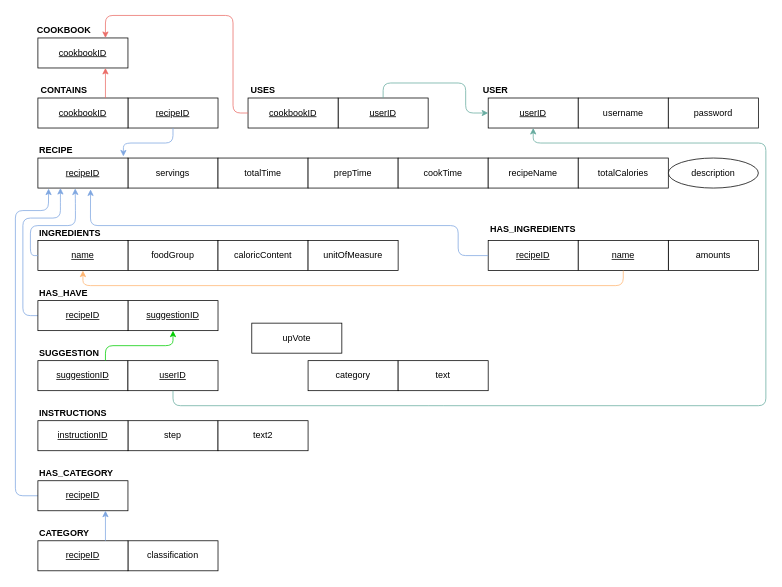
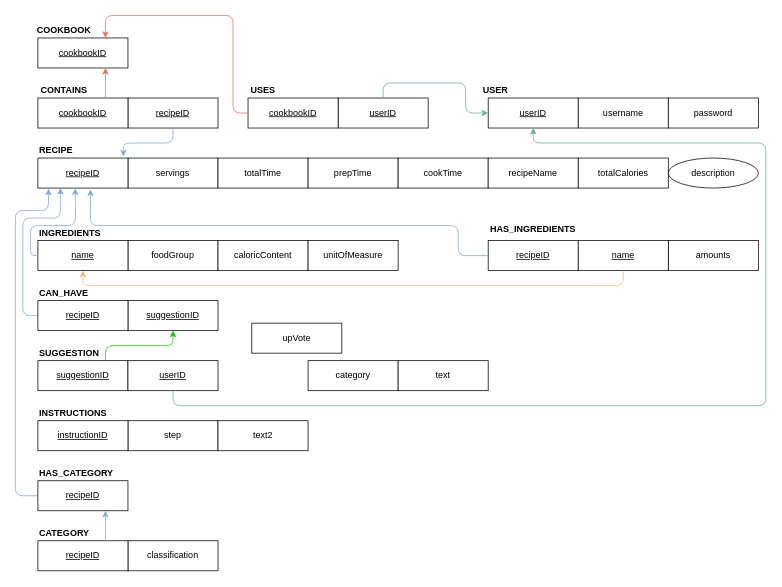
  <mxCell id="0" />
  <mxCell id="1" parent="0" />
  <mxCell id="2" value="&lt;span&gt;userID&lt;/span&gt;" style="rounded=0;whiteSpace=wrap;html=1;fontStyle=4" vertex="1" parent="1"><mxGeometry x="650" y="130" width="120" height="40" as="geometry" /></mxCell>
  <mxCell id="3" value="username" style="rounded=0;whiteSpace=wrap;html=1;" vertex="1" parent="1"><mxGeometry x="770" y="130" width="120" height="40" as="geometry" /></mxCell>
  <mxCell id="4" value="password" style="rounded=0;whiteSpace=wrap;html=1;" vertex="1" parent="1"><mxGeometry x="890" y="130" width="120" height="40" as="geometry" /></mxCell>
  <mxCell id="5" value="foodGroup" style="rounded=0;whiteSpace=wrap;html=1;fontStyle=0" vertex="1" parent="1"><mxGeometry x="170" y="320" width="120" height="40" as="geometry" /></mxCell>
  <mxCell id="6" value="caloricContent" style="rounded=0;whiteSpace=wrap;html=1;" vertex="1" parent="1"><mxGeometry x="290" y="320" width="120" height="40" as="geometry" /></mxCell>
  <mxCell id="7" value="USER" style="text;html=1;strokeColor=none;fillColor=none;align=center;verticalAlign=middle;whiteSpace=wrap;rounded=0;fontStyle=1" vertex="1" parent="1"><mxGeometry x="650" y="110" width="20" height="20" as="geometry" /></mxCell>
  <mxCell id="8" value="&lt;div align=&quot;left&quot;&gt;INGREDIENTS&lt;/div&gt;" style="text;html=1;strokeColor=none;fillColor=none;align=left;verticalAlign=middle;whiteSpace=wrap;rounded=0;fontStyle=1" vertex="1" parent="1"><mxGeometry y="300" width="90" height="20" as="geometry" x="50" /></mxCell>
  <mxCell id="9" value="name" style="rounded=0;whiteSpace=wrap;html=1;fontStyle=4" vertex="1" parent="1"><mxGeometry y="320" width="120" height="40" as="geometry" x="50" /></mxCell>
  <mxCell id="10" value="&lt;div&gt;unitOfMeasure&lt;/div&gt;" style="rounded=0;whiteSpace=wrap;html=1;" vertex="1" parent="1"><mxGeometry x="410" y="320" width="120" height="40" as="geometry" /></mxCell>
  <mxCell id="11" value="servings" style="rounded=0;whiteSpace=wrap;html=1;" vertex="1" parent="1"><mxGeometry x="170" y="210" width="120" height="40" as="geometry" /></mxCell>
  <mxCell id="12" value="totalTime" style="rounded=0;whiteSpace=wrap;html=1;" vertex="1" parent="1"><mxGeometry x="290" y="210" width="120" height="40" as="geometry" /></mxCell>
  <mxCell id="13" value="RECIPE" style="text;html=1;strokeColor=none;fillColor=none;align=left;verticalAlign=middle;whiteSpace=wrap;rounded=0;fontStyle=1" vertex="1" parent="1"><mxGeometry y="190" width="90" height="20" as="geometry" x="50" /></mxCell>
  <mxCell id="14" value="&lt;span&gt;recipeID&lt;/span&gt;" style="rounded=0;whiteSpace=wrap;html=1;fontStyle=4" vertex="1" parent="1"><mxGeometry y="210" width="120" height="40" as="geometry" x="50" /></mxCell>
  <mxCell id="15" value="prepTime" style="rounded=0;whiteSpace=wrap;html=1;" vertex="1" parent="1"><mxGeometry x="410" y="210" width="120" height="40" as="geometry" /></mxCell>
  <mxCell id="16" value="cookTime" style="rounded=0;whiteSpace=wrap;html=1;" vertex="1" parent="1"><mxGeometry x="530" y="210" width="120" height="40" as="geometry" /></mxCell>
  <mxCell id="17" value="recipeName" style="rounded=0;whiteSpace=wrap;html=1;" vertex="1" parent="1"><mxGeometry x="650" y="210" width="120" height="40" as="geometry" /></mxCell>
  <mxCell id="18" value="totalCalories" style="rounded=0;whiteSpace=wrap;html=1;" vertex="1" parent="1"><mxGeometry x="770" y="210" width="120" height="40" as="geometry" /></mxCell>
  <mxCell id="19" value="description" style="ellipse;whiteSpace=wrap;html=1;" vertex="1" parent="1"><mxGeometry x="890" y="210" width="120" height="40" as="geometry" /></mxCell>
  <mxCell id="20" value="upVote" style="rounded=0;whiteSpace=wrap;html=1;" vertex="1" parent="1"><mxGeometry x="335" y="430" width="120" height="40" as="geometry" /></mxCell>
  <mxCell id="21" value="category" style="rounded=0;whiteSpace=wrap;html=1;" vertex="1" parent="1"><mxGeometry x="410" y="480" width="120" height="40" as="geometry" /></mxCell>
  <mxCell id="22" value="SUGGESTION" style="text;html=1;strokeColor=none;fillColor=none;align=left;verticalAlign=middle;whiteSpace=wrap;rounded=0;fontStyle=1" vertex="1" parent="1"><mxGeometry y="460" width="90" height="20" as="geometry" x="50" /></mxCell>
  <mxCell id="23" value="suggestionID" style="rounded=0;whiteSpace=wrap;html=1;fontStyle=4" vertex="1" parent="1"><mxGeometry y="480" width="120" height="40" as="geometry" x="50" /></mxCell>
  <mxCell id="24" value="text" style="rounded=0;whiteSpace=wrap;html=1;" vertex="1" parent="1"><mxGeometry x="530" y="480" width="120" height="40" as="geometry" /></mxCell>
  <mxCell id="25" value="step" style="rounded=0;whiteSpace=wrap;html=1;" vertex="1" parent="1"><mxGeometry x="170" y="560" width="120" height="40" as="geometry" /></mxCell>
  <mxCell id="26" value="text2" style="rounded=0;whiteSpace=wrap;html=1;" vertex="1" parent="1"><mxGeometry x="290" y="560" width="120" height="40" as="geometry" /></mxCell>
  <mxCell id="27" value="INSTRUCTIONS" style="text;html=1;strokeColor=none;fillColor=none;align=left;verticalAlign=middle;whiteSpace=wrap;rounded=0;fontStyle=1" vertex="1" parent="1"><mxGeometry y="540" width="90" height="20" as="geometry" x="50" /></mxCell>
  <mxCell id="28" value="instructionID" style="rounded=0;whiteSpace=wrap;html=1;fontStyle=4" vertex="1" parent="1"><mxGeometry y="560" width="120" height="40" as="geometry" x="50" /></mxCell>
  <mxCell id="29" value="CATEGORY" style="text;html=1;strokeColor=none;fillColor=none;align=left;verticalAlign=middle;whiteSpace=wrap;rounded=0;fontStyle=1" vertex="1" parent="1"><mxGeometry y="700" width="90" height="20" as="geometry" x="50" /></mxCell>
  <mxCell id="30" value="classification" style="rounded=0;whiteSpace=wrap;html=1;" vertex="1" parent="1"><mxGeometry x="170" y="720" width="120" height="40" as="geometry" /></mxCell>
  <mxCell id="31" value="&lt;span&gt;cookbookID&lt;/span&gt;" style="rounded=0;whiteSpace=wrap;html=1;fontStyle=4" vertex="1" parent="1"><mxGeometry y="50" width="120" height="40" as="geometry" x="50" /></mxCell>
  <mxCell id="32" value="COOKBOOK" style="text;html=1;strokeColor=none;fillColor=none;align=center;verticalAlign=middle;whiteSpace=wrap;rounded=0;fontStyle=1" vertex="1" parent="1"><mxGeometry y="30" width="70" height="20" as="geometry" x="50" /></mxCell>
  <mxCell id="33" value="&lt;span&gt;recipeID&lt;/span&gt;" style="rounded=0;whiteSpace=wrap;html=1;fontStyle=4" vertex="1" parent="1"><mxGeometry y="720" width="120" height="40" as="geometry" x="50" /></mxCell>
  <mxCell id="34" value="&lt;span&gt;userID&lt;/span&gt;" style="rounded=0;whiteSpace=wrap;html=1;fontStyle=4" vertex="1" parent="1"><mxGeometry x="170" y="480" width="120" height="40" as="geometry" /></mxCell>
  <mxCell id="35" value="&lt;span&gt;recipeID&lt;/span&gt;" style="rounded=0;whiteSpace=wrap;html=1;fontStyle=4" vertex="1" parent="1"><mxGeometry x="170" y="130" width="120" height="40" as="geometry" /></mxCell>
  <mxCell id="36" value="" style="endArrow=classic;html=1;strokeColor=#7EA6E0;fillColor=#3399FF;exitX=0;exitY=0.5;exitDx=0;exitDy=0;entryX=0.414;entryY=1.015;entryDx=0;entryDy=0;entryPerimeter=0;" edge="1" parent="1" target="14"><mxGeometry width="50" height="50" relative="1" as="geometry"><mxPoint y="340" as="sourcePoint" x="50" /><mxPoint x="140" y="270" as="targetPoint" /><Array as="points"><mxPoint x="40" y="340" /><mxPoint x="40" y="300" /><mxPoint x="100" y="300" /><mxPoint x="100" y="270" /></Array></mxGeometry></mxCell>
  <mxCell id="37" value="" style="endArrow=classic;html=1;strokeColor=#7EA6E0;fillColor=#3399FF;exitX=0;exitY=0.5;exitDx=0;exitDy=0;entryX=0.25;entryY=1;entryDx=0;entryDy=0;" edge="1" parent="1" source="51" target="14"><mxGeometry width="50" height="50" relative="1" as="geometry"><mxPoint y="420" as="sourcePoint" x="50" /><mxPoint x="260" y="390" as="targetPoint" /><Array as="points"><mxPoint x="30" y="420" /><mxPoint x="30" y="290" /><mxPoint x="80" y="290" /><mxPoint x="80" y="270" /></Array></mxGeometry></mxCell>
  <mxCell id="38" value="" style="endArrow=classic;html=1;strokeColor=#7EA6E0;fillColor=#3399FF;exitX=0;exitY=0.5;exitDx=0;exitDy=0;entryX=0.119;entryY=1.018;entryDx=0;entryDy=0;entryPerimeter=0;" edge="1" parent="1" source="47" target="14"><mxGeometry width="50" height="50" relative="1" as="geometry"><mxPoint x="190" y="558" as="sourcePoint" /><mxPoint x="65.12" as="targetPoint" y="-40" /><Array as="points"><mxPoint x="20" y="660" /><mxPoint x="20" y="280" /><mxPoint x="64" y="280" /></Array></mxGeometry></mxCell>
  <mxCell id="39" value="" style="endArrow=classic;html=1;strokeColor=#67AB9F;fillColor=#3399FF;entryX=0.5;entryY=1;entryDx=0;entryDy=0;exitX=0.5;exitY=1;exitDx=0;exitDy=0;" edge="1" parent="1" source="34" target="2"><mxGeometry width="50" height="50" relative="1" as="geometry"><mxPoint x="350" y="440" as="sourcePoint" /><mxPoint x="760" y="540" as="targetPoint" /><Array as="points"><mxPoint x="230" y="540" /><mxPoint x="580" y="540" /><mxPoint x="1020" y="540" /><mxPoint x="1020" y="190" /><mxPoint x="710" y="190" /></Array></mxGeometry></mxCell>
  <mxCell id="40" value="amounts" style="rounded=0;whiteSpace=wrap;html=1;fontStyle=0" vertex="1" parent="1"><mxGeometry x="890" y="320" width="120" height="40" as="geometry" /></mxCell>
  <mxCell id="41" value="&lt;span&gt;recipeID&lt;/span&gt;" style="rounded=0;whiteSpace=wrap;html=1;fontStyle=4" vertex="1" parent="1"><mxGeometry x="650" y="320" width="120" height="40" as="geometry" /></mxCell>
  <mxCell id="42" value="HAS_INGREDIENTS" style="text;html=1;strokeColor=none;fillColor=none;align=center;verticalAlign=middle;whiteSpace=wrap;rounded=0;fontStyle=1" vertex="1" parent="1"><mxGeometry x="650" y="300" width="120" height="10" as="geometry" /></mxCell>
  <mxCell id="43" value="" style="endArrow=classic;html=1;strokeColor=#7EA6E0;fillColor=#3399FF;exitX=0;exitY=0.5;exitDx=0;exitDy=0;entryX=0.893;entryY=1.047;entryDx=0;entryDy=0;entryPerimeter=0;" edge="1" parent="1" source="41"><mxGeometry width="50" height="50" relative="1" as="geometry"><mxPoint x="673" y="350" as="sourcePoint" /><mxPoint x="120.16" y="251.88" as="targetPoint" /><Array as="points"><mxPoint x="610" y="340" /><mxPoint x="610" y="300" /><mxPoint x="120" y="300" /></Array></mxGeometry></mxCell>
  <mxCell id="44" value="name" style="rounded=0;whiteSpace=wrap;html=1;fontStyle=4" vertex="1" parent="1"><mxGeometry x="770" y="320" width="120" height="40" as="geometry" /></mxCell>
  <mxCell id="45" value="" style="endArrow=classic;html=1;strokeColor=#FFB570;fillColor=#3399FF;entryX=0.5;entryY=1;entryDx=0;entryDy=0;exitX=0.5;exitY=1;exitDx=0;exitDy=0;" edge="1" parent="1" source="44" target="9"><mxGeometry width="50" height="50" relative="1" as="geometry"><mxPoint x="673" y="370" as="sourcePoint" /><mxPoint x="193" y="360" as="targetPoint" /><Array as="points"><mxPoint x="830" y="380" /><mxPoint x="110" y="380" /></Array></mxGeometry></mxCell>
  <mxCell id="46" value="HAS_CATEGORY" style="text;html=1;strokeColor=none;fillColor=none;align=left;verticalAlign=middle;whiteSpace=wrap;rounded=0;fontStyle=1" vertex="1" parent="1"><mxGeometry y="620" width="90" height="20" as="geometry" x="50" /></mxCell>
  <mxCell id="47" value="&lt;span&gt;recipeID&lt;/span&gt;" style="rounded=0;whiteSpace=wrap;html=1;fontStyle=4" vertex="1" parent="1"><mxGeometry y="640" width="120" height="40" as="geometry" x="50" /></mxCell>
  <mxCell id="48" value="" style="endArrow=classic;html=1;strokeColor=#7EA6E0;fillColor=#3399FF;exitX=0.75;exitY=0;exitDx=0;exitDy=0;entryX=0.75;entryY=1;entryDx=0;entryDy=0;" edge="1" parent="1" source="33" target="47"><mxGeometry width="50" height="50" relative="1" as="geometry"><mxPoint x="710" y="510" as="sourcePoint" /><mxPoint x="760" y="460" as="targetPoint" /></mxGeometry></mxCell>
- <mxCell id="49" value="HAS_HAVE" style="text;html=1;strokeColor=none;fillColor=none;align=left;verticalAlign=middle;whiteSpace=wrap;rounded=0;fontStyle=1" vertex="1" parent="1"><mxGeometry y="380" width="90" height="20" as="geometry" x="50" /></mxCell>
+ <mxCell id="49" value="CAN_HAVE" style="text;html=1;strokeColor=none;fillColor=none;align=left;verticalAlign=middle;whiteSpace=wrap;rounded=0;fontStyle=1" vertex="1" parent="1"><mxGeometry y="380" width="90" height="20" as="geometry" x="50" /></mxCell>
  <mxCell id="50" value="suggestionID" style="rounded=0;whiteSpace=wrap;html=1;fontStyle=4" vertex="1" parent="1"><mxGeometry x="170" y="400" width="120" height="40" as="geometry" /></mxCell>
  <mxCell id="51" value="&lt;span&gt;recipeID&lt;/span&gt;" style="rounded=0;whiteSpace=wrap;html=1;fontStyle=4" vertex="1" parent="1"><mxGeometry y="400" width="120" height="40" as="geometry" x="50" /></mxCell>
  <mxCell id="52" value="" style="endArrow=classic;html=1;strokeColor=#00CC00;fillColor=#3399FF;exitX=0.75;exitY=0;exitDx=0;exitDy=0;entryX=0.5;entryY=1;entryDx=0;entryDy=0;" edge="1" parent="1" source="23" target="50"><mxGeometry width="50" height="50" relative="1" as="geometry"><mxPoint x="710" y="460" as="sourcePoint" /><mxPoint x="760" y="410" as="targetPoint" /><Array as="points"><mxPoint x="140" y="460" /><mxPoint x="230" y="460" /></Array></mxGeometry></mxCell>
  <mxCell id="53" value="&lt;span&gt;userID&lt;/span&gt;" style="rounded=0;whiteSpace=wrap;html=1;fontStyle=4" vertex="1" parent="1"><mxGeometry x="450" y="130" width="120" height="40" as="geometry" /></mxCell>
  <mxCell id="54" value="&lt;b&gt;USES&lt;/b&gt;" style="text;html=1;strokeColor=none;fillColor=none;align=center;verticalAlign=middle;whiteSpace=wrap;rounded=0;" vertex="1" parent="1"><mxGeometry x="330" y="110" width="40" height="20" as="geometry" /></mxCell>
  <mxCell id="55" value="&lt;span&gt;cookbookID&lt;/span&gt;" style="rounded=0;whiteSpace=wrap;html=1;fontStyle=4" vertex="1" parent="1"><mxGeometry x="330" y="130" width="120" height="40" as="geometry" /></mxCell>
  <mxCell id="56" value="" style="endArrow=classic;html=1;strokeColor=#67AB9F;fillColor=#3399FF;entryX=0;entryY=0.5;entryDx=0;entryDy=0;exitX=0.5;exitY=0;exitDx=0;exitDy=0;" edge="1" parent="1" source="53" target="2"><mxGeometry width="50" height="50" relative="1" as="geometry"><mxPoint x="710" y="330" as="sourcePoint" /><mxPoint x="760" y="280" as="targetPoint" /><Array as="points"><mxPoint x="510" y="110" /><mxPoint x="620" y="110" /><mxPoint x="620" y="150" /></Array></mxGeometry></mxCell>
  <mxCell id="57" value="" style="endArrow=classic;html=1;strokeColor=#EA6B66;fillColor=#3399FF;exitX=0;exitY=0.5;exitDx=0;exitDy=0;entryX=0.75;entryY=0;entryDx=0;entryDy=0;" edge="1" parent="1" source="55" target="31"><mxGeometry width="50" height="50" relative="1" as="geometry"><mxPoint x="410" y="70" as="sourcePoint" /><mxPoint x="760" y="200" as="targetPoint" /><Array as="points"><mxPoint x="310" y="150" /><mxPoint x="310" y="20" /><mxPoint x="140" y="20" /></Array></mxGeometry></mxCell>
  <mxCell id="58" value="" style="endArrow=classic;html=1;strokeColor=#7EA6E0;fillColor=#3399FF;exitX=0.5;exitY=1;exitDx=0;exitDy=0;entryX=0.949;entryY=-0.054;entryDx=0;entryDy=0;entryPerimeter=0;" edge="1" parent="1" source="35" target="14"><mxGeometry width="50" height="50" relative="1" as="geometry"><mxPoint x="710" y="400" as="sourcePoint" /><mxPoint x="760" y="350" as="targetPoint" /><Array as="points"><mxPoint x="230" y="190" /><mxPoint x="164" y="190" /></Array></mxGeometry></mxCell>
  <mxCell id="59" value="&lt;span&gt;cookbookID&lt;/span&gt;" style="rounded=0;whiteSpace=wrap;html=1;fontStyle=4" vertex="1" parent="1"><mxGeometry y="130" width="120" height="40" as="geometry" x="50" /></mxCell>
  <mxCell id="60" value="CONTAINS" style="text;html=1;strokeColor=none;fillColor=none;align=center;verticalAlign=middle;whiteSpace=wrap;rounded=0;fontStyle=1" vertex="1" parent="1"><mxGeometry y="110" width="70" height="20" as="geometry" x="50" /></mxCell>
  <mxCell id="61" value="" style="endArrow=classic;html=1;strokeColor=#EA6B66;fillColor=#3399FF;exitX=0.75;exitY=0;exitDx=0;exitDy=0;entryX=0.75;entryY=1;entryDx=0;entryDy=0;" edge="1" parent="1" source="59" target="31"><mxGeometry width="50" height="50" relative="1" as="geometry"><mxPoint x="260" y="220" as="sourcePoint" /><mxPoint x="310" y="170" as="targetPoint" /></mxGeometry></mxCell>
